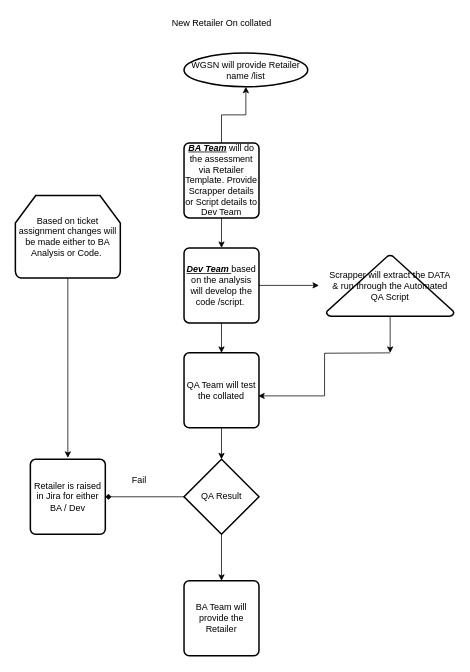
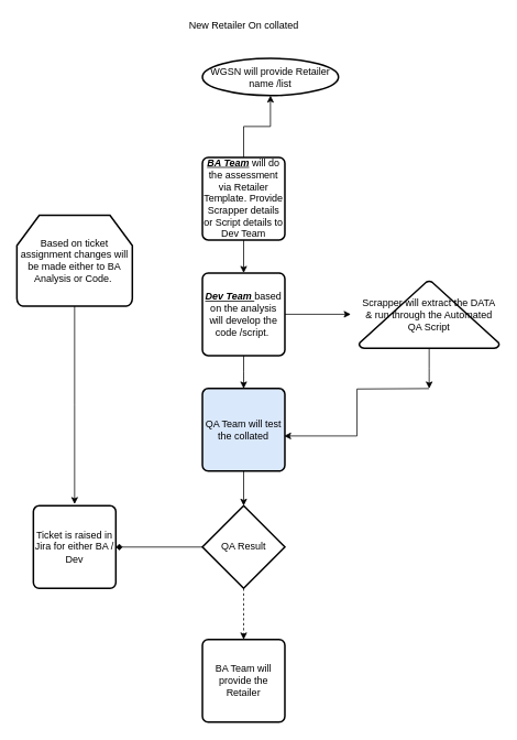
  <mxCell id="0" />
  <mxCell id="1" parent="0" />
  <mxCell id="2" value="New Retailer On collated" style="text;html=1;align=center;verticalAlign=middle;resizable=0;points=[];autosize=1;" parent="1" vertex="1"><mxGeometry x="220" y="20" width="150" height="20" as="geometry" /></mxCell>
  <mxCell id="3" value="WGSN will provide Retailer name /list" style="strokeWidth=2;html=1;shape=mxgraph.flowchart.start_1;whiteSpace=wrap;" parent="1" vertex="1"><mxGeometry x="245" y="70" width="165" height="45" as="geometry" /></mxCell>
  <mxCell id="4" value="Text" style="text;html=1;align=center;verticalAlign=middle;resizable=0;points=[];autosize=1;" parent="1" vertex="1"><mxGeometry x="284" y="220" width="40" height="20" as="geometry" /></mxCell>
  <mxCell id="5" value="" style="edgeStyle=orthogonalEdgeStyle;rounded=0;orthogonalLoop=1;jettySize=auto;html=1;" parent="1" source="7" target="3" edge="1"><mxGeometry relative="1" as="geometry" /></mxCell>
  <mxCell id="6" value="" style="edgeStyle=orthogonalEdgeStyle;rounded=0;orthogonalLoop=1;jettySize=auto;html=1;" parent="1" source="7" target="10" edge="1"><mxGeometry relative="1" as="geometry" /></mxCell>
  <mxCell id="7" value="&lt;b&gt;&lt;u&gt;&lt;i&gt;BA Team&lt;/i&gt;&lt;/u&gt;&lt;/b&gt; will do the assessment via Retailer Template. Provide Scrapper details or Script details to Dev Team" style="rounded=1;whiteSpace=wrap;html=1;absoluteArcSize=1;arcSize=14;strokeWidth=2;" parent="1" vertex="1"><mxGeometry x="245" y="190" width="100" height="100" as="geometry" /></mxCell>
  <mxCell id="8" value="" style="edgeStyle=orthogonalEdgeStyle;rounded=0;orthogonalLoop=1;jettySize=auto;html=1;" parent="1" source="10" edge="1"><mxGeometry relative="1" as="geometry"><mxPoint x="425" y="380" as="targetPoint" /></mxGeometry></mxCell>
  <mxCell id="9" value="" style="edgeStyle=orthogonalEdgeStyle;rounded=0;orthogonalLoop=1;jettySize=auto;html=1;" parent="1" source="10" edge="1"><mxGeometry relative="1" as="geometry"><mxPoint x="295" y="470" as="targetPoint" /></mxGeometry></mxCell>
  <mxCell id="10" value="&lt;u style=&quot;font-weight: bold ; font-style: italic&quot;&gt;Dev Team &lt;/u&gt;based on the analysis will develop the code /script.&amp;nbsp;" style="rounded=1;whiteSpace=wrap;html=1;absoluteArcSize=1;arcSize=14;strokeWidth=2;" parent="1" vertex="1"><mxGeometry x="245" y="330" width="100" height="100" as="geometry" /></mxCell>
- <mxCell id="11" value="" style="edgeStyle=orthogonalEdgeStyle;rounded=0;orthogonalLoop=1;jettySize=auto;html=1;" parent="1" source="13" target="20" edge="1"><mxGeometry relative="1" as="geometry" /></mxCell>
+ <mxCell id="11" value="" style="edgeStyle=orthogonalEdgeStyle;rounded=0;orthogonalLoop=1;jettySize=auto;html=1;dashed=1;" parent="1" source="13" target="20" edge="1"><mxGeometry relative="1" as="geometry" /></mxCell>
  <mxCell id="12" value="" style="edgeStyle=orthogonalEdgeStyle;rounded=0;orthogonalLoop=1;jettySize=auto;html=1;entryX=1;entryY=0.5;entryDx=0;entryDy=0;endArrow=diamond;" parent="1" source="13" target="21" edge="1"><mxGeometry relative="1" as="geometry"><mxPoint x="165" y="662" as="targetPoint" /></mxGeometry></mxCell>
  <mxCell id="13" value="QA Result" style="strokeWidth=2;html=1;shape=mxgraph.flowchart.decision;whiteSpace=wrap;" parent="1" vertex="1"><mxGeometry x="245" y="612" width="100" height="100" as="geometry" /></mxCell>
- <mxCell id="14" value="Fail" style="text;html=1;align=center;verticalAlign=middle;resizable=0;points=[];autosize=1;" parent="1" vertex="1"><mxGeometry x="170" y="630" width="30" height="20" as="geometry" /></mxCell>
  <mxCell id="15" value="" style="edgeStyle=orthogonalEdgeStyle;rounded=0;orthogonalLoop=1;jettySize=auto;html=1;entryX=0.99;entryY=0.574;entryDx=0;entryDy=0;entryPerimeter=0;" parent="1" target="19" edge="1"><mxGeometry relative="1" as="geometry"><mxPoint x="520" y="470" as="sourcePoint" /><mxPoint x="520" y="501" as="targetPoint" /></mxGeometry></mxCell>
  <mxCell id="16" value="" style="edgeStyle=orthogonalEdgeStyle;rounded=0;orthogonalLoop=1;jettySize=auto;html=1;" parent="1" source="17" edge="1"><mxGeometry relative="1" as="geometry"><mxPoint x="520" y="470" as="targetPoint" /></mxGeometry></mxCell>
  <mxCell id="17" value="&lt;span&gt;Scrapper will extract the DATA &amp;amp; run through the Automated QA Script&lt;/span&gt;" style="strokeWidth=2;html=1;shape=mxgraph.flowchart.extract_or_measurement;whiteSpace=wrap;" parent="1" vertex="1"><mxGeometry x="435" y="340" width="170" height="81" as="geometry" /></mxCell>
  <mxCell id="18" value="" style="edgeStyle=orthogonalEdgeStyle;rounded=0;orthogonalLoop=1;jettySize=auto;html=1;" parent="1" edge="1"><mxGeometry relative="1" as="geometry"><mxPoint x="295" y="532" as="sourcePoint" /><mxPoint x="295" y="612" as="targetPoint" /></mxGeometry></mxCell>
- <mxCell id="19" value="QA Team will test the collated" style="rounded=1;whiteSpace=wrap;html=1;absoluteArcSize=1;arcSize=14;strokeWidth=2;" parent="1" vertex="1"><mxGeometry x="245" y="470" width="100" height="100" as="geometry" /></mxCell>
+ <mxCell id="19" value="QA Team will test the collated" style="rounded=1;whiteSpace=wrap;html=1;absoluteArcSize=1;arcSize=14;strokeWidth=2;fillColor=#dae8fc;" parent="1" vertex="1"><mxGeometry x="245" y="470" width="100" height="100" as="geometry" /></mxCell>
  <mxCell id="20" value="BA Team will provide the Retailer" style="rounded=1;whiteSpace=wrap;html=1;absoluteArcSize=1;arcSize=14;strokeWidth=2;" parent="1" vertex="1"><mxGeometry x="245" y="774" width="100" height="100" as="geometry" /></mxCell>
- <mxCell id="21" value="Retailer is raised in Jira for either BA / Dev" style="rounded=1;whiteSpace=wrap;html=1;absoluteArcSize=1;arcSize=14;strokeWidth=2;" parent="1" vertex="1"><mxGeometry x="40" y="612" width="100" height="100" as="geometry" /></mxCell>
+ <mxCell id="21" value="Ticket is raised in Jira for either BA / Dev" style="rounded=1;whiteSpace=wrap;html=1;absoluteArcSize=1;arcSize=14;strokeWidth=2;" parent="1" vertex="1"><mxGeometry x="40" y="612" width="100" height="100" as="geometry" /></mxCell>
  <mxCell id="22" value="" style="edgeStyle=orthogonalEdgeStyle;rounded=0;orthogonalLoop=1;jettySize=auto;html=1;" parent="1" source="23" edge="1"><mxGeometry relative="1" as="geometry"><mxPoint x="90" y="610" as="targetPoint" /></mxGeometry></mxCell>
  <mxCell id="23" value="Based on ticket assignment changes will be made either to BA Analysis or Code.&amp;nbsp;" style="strokeWidth=2;html=1;shape=mxgraph.flowchart.loop_limit;whiteSpace=wrap;" parent="1" vertex="1"><mxGeometry x="20" y="260" width="140" height="110" as="geometry" /></mxCell>
